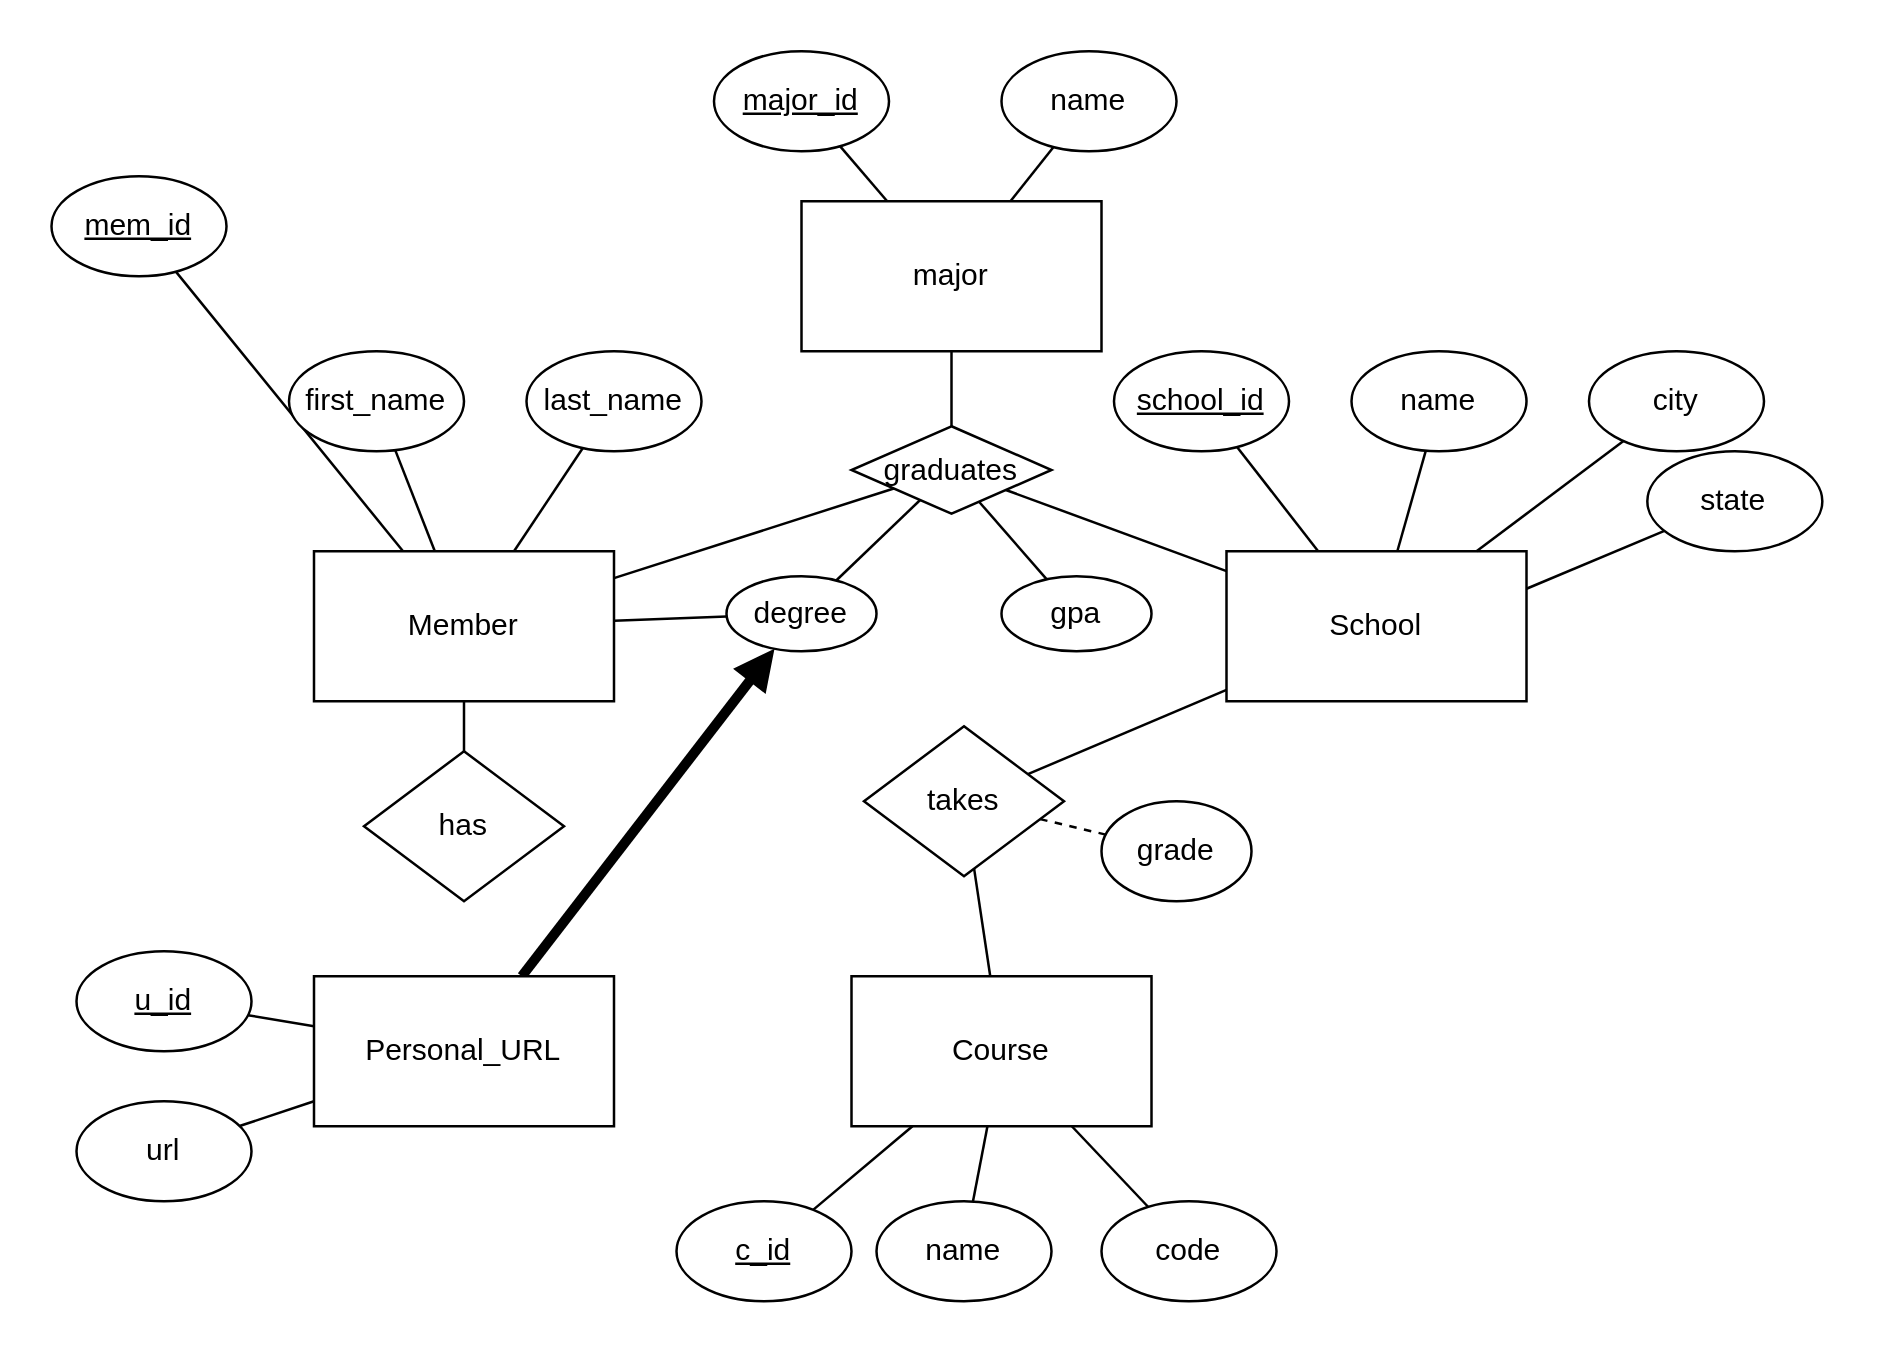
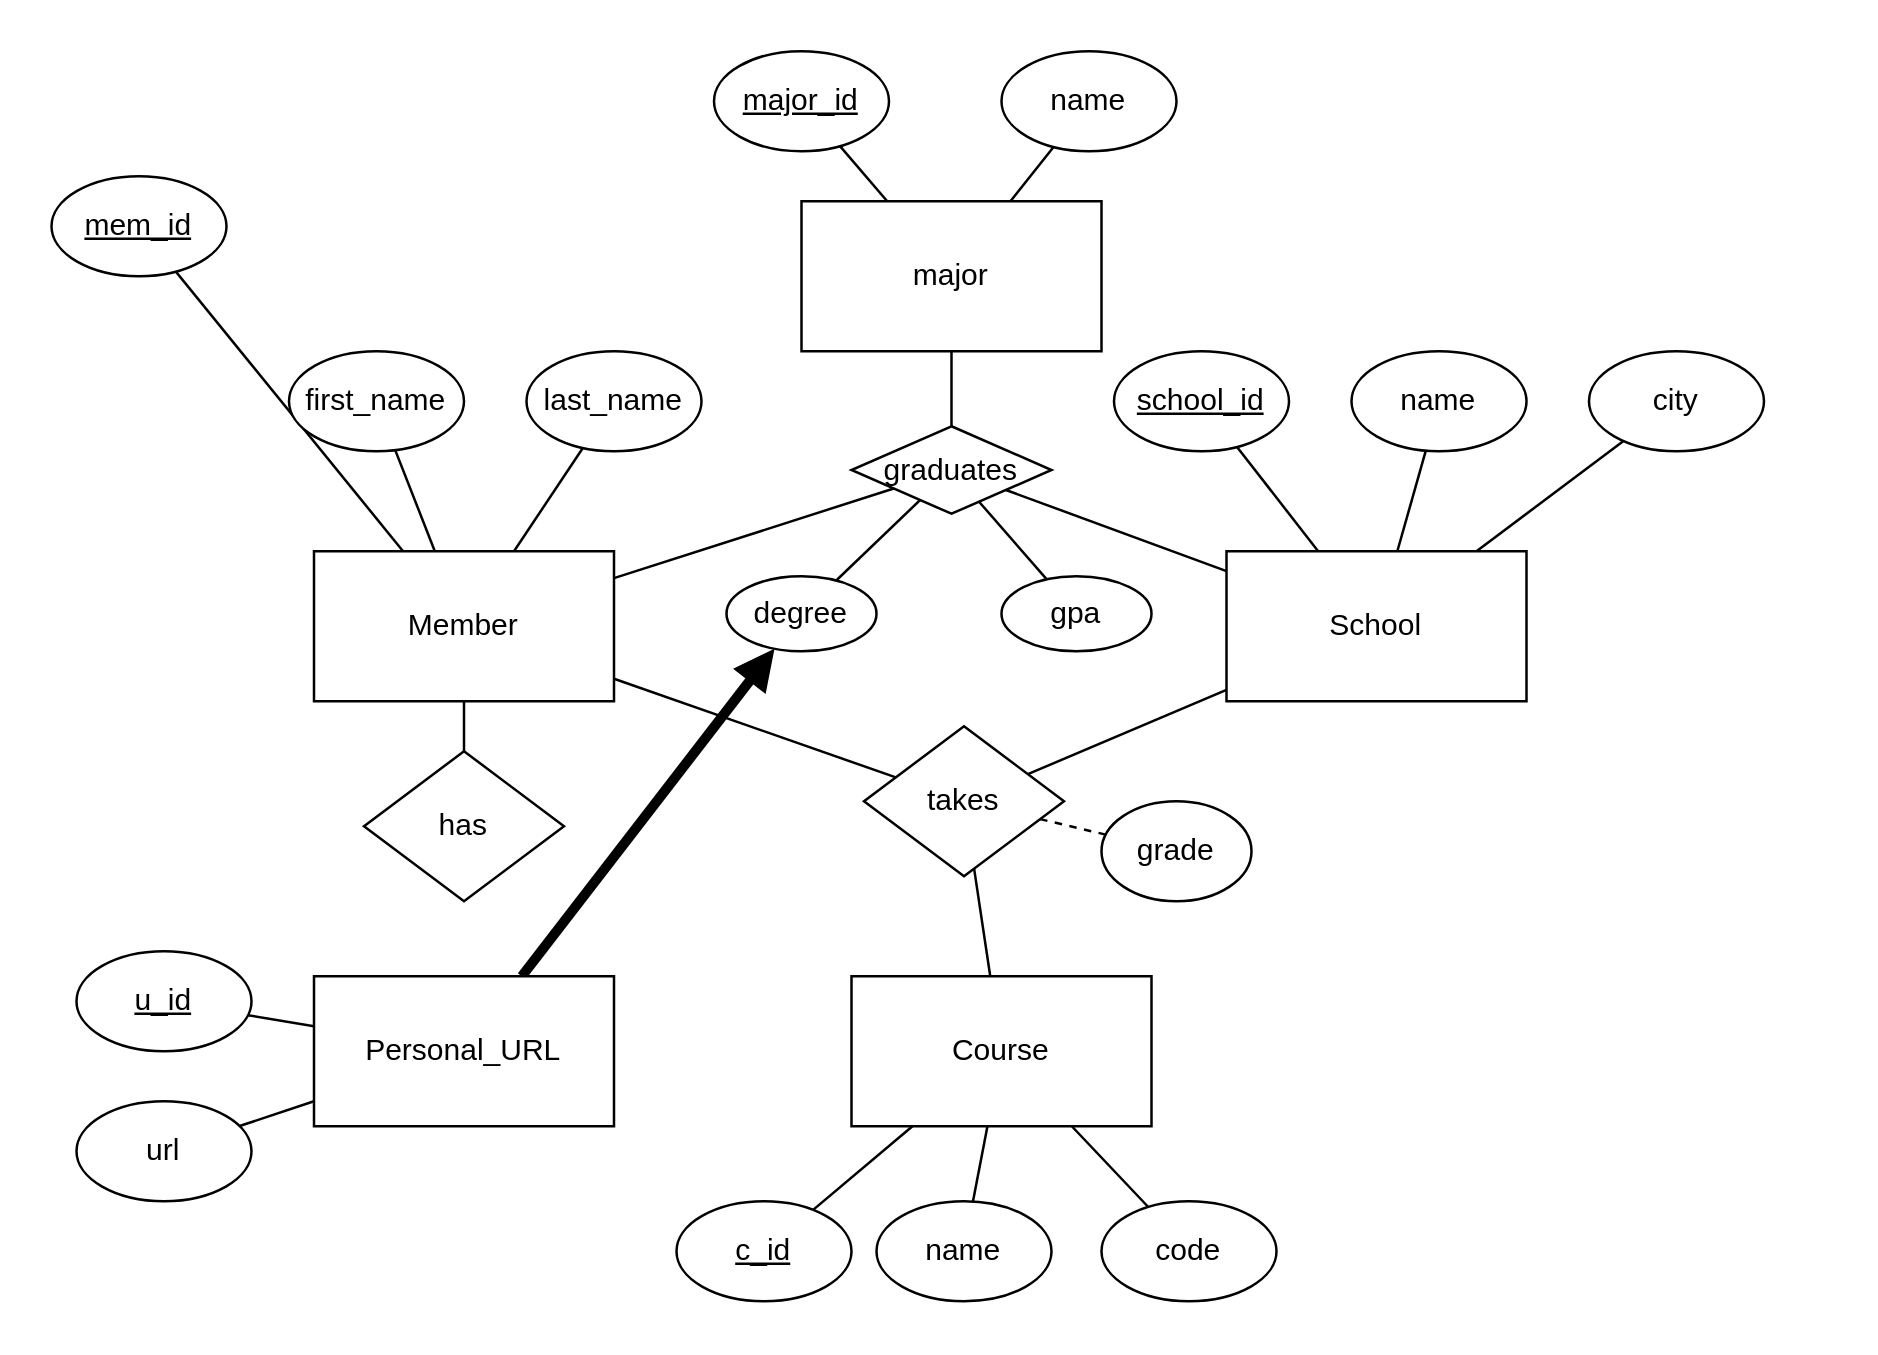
  <mxCell id="0" />
  <mxCell id="1" parent="0" />
  <mxCell id="2" value="" style="edgeStyle=none;html=1;endArrow=none;endFill=0;" edge="1" parent="1" source="6" target="7"><mxGeometry relative="1" as="geometry" /></mxCell>
- <mxCell id="3" style="edgeStyle=none;html=1;endArrow=none;endFill=0;" edge="1" parent="1" source="6" target="36"><mxGeometry relative="1" as="geometry" /></mxCell>
+ <mxCell id="3" style="edgeStyle=none;html=1;endArrow=none;endFill=0;" edge="1" parent="1" source="6" target="31"><mxGeometry relative="1" as="geometry" /></mxCell>
  <mxCell id="4" style="edgeStyle=none;html=1;endArrow=none;endFill=0;" edge="1" parent="1" source="6" target="34"><mxGeometry relative="1" as="geometry" /></mxCell>
  <mxCell id="5" style="edgeStyle=none;html=1;strokeWidth=1;endArrow=none;endFill=0;" edge="1" parent="1" source="6" target="47"><mxGeometry relative="1" as="geometry" /></mxCell>
  <mxCell id="6" value="Member" style="rounded=0;whiteSpace=wrap;html=1;" vertex="1" parent="1"><mxGeometry x="125" y="220" width="120" height="60" as="geometry" /></mxCell>
  <mxCell id="7" value="&lt;u&gt;mem_id&lt;/u&gt;" style="ellipse;whiteSpace=wrap;html=1;rounded=0;" vertex="1" parent="1"><mxGeometry x="20" y="70" width="70" height="40" as="geometry" /></mxCell>
  <mxCell id="8" value="" style="edgeStyle=none;html=1;endArrow=none;endFill=0;" edge="1" parent="1" source="9" target="6"><mxGeometry relative="1" as="geometry" /></mxCell>
  <mxCell id="9" value="first_name" style="ellipse;whiteSpace=wrap;html=1;rounded=0;" vertex="1" parent="1"><mxGeometry x="115" y="140" width="70" height="40" as="geometry" /></mxCell>
  <mxCell id="10" style="edgeStyle=none;html=1;endArrow=none;endFill=0;" edge="1" parent="1" source="11" target="6"><mxGeometry relative="1" as="geometry" /></mxCell>
  <mxCell id="11" value="last_name" style="ellipse;whiteSpace=wrap;html=1;rounded=0;" vertex="1" parent="1"><mxGeometry x="210" y="140" width="70" height="40" as="geometry" /></mxCell>
  <mxCell id="12" value="" style="edgeStyle=none;html=1;endArrow=none;endFill=0;" edge="1" parent="1" source="14" target="15"><mxGeometry relative="1" as="geometry" /></mxCell>
  <mxCell id="13" style="edgeStyle=none;html=1;endArrow=none;endFill=0;" edge="1" parent="1" source="14" target="31"><mxGeometry relative="1" as="geometry" /></mxCell>
  <mxCell id="14" value="School" style="rounded=0;whiteSpace=wrap;html=1;" vertex="1" parent="1"><mxGeometry x="490" y="220" width="120" height="60" as="geometry" /></mxCell>
  <mxCell id="15" value="&lt;u&gt;school_id&lt;/u&gt;" style="ellipse;whiteSpace=wrap;html=1;rounded=0;" vertex="1" parent="1"><mxGeometry x="445" y="140" width="70" height="40" as="geometry" /></mxCell>
  <mxCell id="16" value="" style="edgeStyle=none;html=1;endArrow=none;endFill=0;" edge="1" parent="1" source="17" target="14"><mxGeometry relative="1" as="geometry" /></mxCell>
  <mxCell id="17" value="name" style="ellipse;whiteSpace=wrap;html=1;rounded=0;" vertex="1" parent="1"><mxGeometry x="540" y="140" width="70" height="40" as="geometry" /></mxCell>
  <mxCell id="18" style="edgeStyle=none;html=1;endArrow=none;endFill=0;" edge="1" parent="1" source="19" target="14"><mxGeometry relative="1" as="geometry" /></mxCell>
  <mxCell id="19" value="city" style="ellipse;whiteSpace=wrap;html=1;rounded=0;" vertex="1" parent="1"><mxGeometry x="635" y="140" width="70" height="40" as="geometry" /></mxCell>
- <mxCell id="20" style="edgeStyle=none;html=1;endArrow=none;endFill=0;entryX=1;entryY=0.25;entryDx=0;entryDy=0;" edge="1" parent="1" source="21" target="14"><mxGeometry relative="1" as="geometry"><mxPoint x="609.997" y="260" as="targetPoint" /></mxGeometry></mxCell>
- <mxCell id="21" value="state" style="ellipse;whiteSpace=wrap;html=1;rounded=0;" vertex="1" parent="1"><mxGeometry x="658.33" y="180" width="70" height="40" as="geometry" /></mxCell>
  <mxCell id="22" value="" style="edgeStyle=none;html=1;endArrow=none;endFill=0;" edge="1" parent="1" source="24" target="25"><mxGeometry relative="1" as="geometry" /></mxCell>
  <mxCell id="23" style="edgeStyle=none;html=1;endArrow=none;endFill=0;" edge="1" parent="1" source="24" target="31"><mxGeometry relative="1" as="geometry" /></mxCell>
  <mxCell id="24" value="Course" style="rounded=0;whiteSpace=wrap;html=1;" vertex="1" parent="1"><mxGeometry x="340" y="390" width="120" height="60" as="geometry" /></mxCell>
  <mxCell id="25" value="&lt;u&gt;c_id&lt;/u&gt;" style="ellipse;whiteSpace=wrap;html=1;rounded=0;" vertex="1" parent="1"><mxGeometry x="270" y="480" width="70" height="40" as="geometry" /></mxCell>
  <mxCell id="26" value="" style="edgeStyle=none;html=1;endArrow=none;endFill=0;" edge="1" parent="1" source="27" target="24"><mxGeometry relative="1" as="geometry" /></mxCell>
  <mxCell id="27" value="name" style="ellipse;whiteSpace=wrap;html=1;rounded=0;" vertex="1" parent="1"><mxGeometry x="350" y="480" width="70" height="40" as="geometry" /></mxCell>
  <mxCell id="28" style="edgeStyle=none;html=1;endArrow=none;endFill=0;" edge="1" parent="1" source="29" target="24"><mxGeometry relative="1" as="geometry" /></mxCell>
  <mxCell id="29" value="code" style="ellipse;whiteSpace=wrap;html=1;rounded=0;" vertex="1" parent="1"><mxGeometry x="440" y="480" width="70" height="40" as="geometry" /></mxCell>
  <mxCell id="30" style="edgeStyle=none;html=1;endArrow=none;endFill=0;dashed=1;" edge="1" parent="1" source="31" target="32"><mxGeometry relative="1" as="geometry" /></mxCell>
  <mxCell id="31" value="takes" style="rhombus;whiteSpace=wrap;html=1;" vertex="1" parent="1"><mxGeometry x="345" y="290" width="80" height="60" as="geometry" /></mxCell>
  <mxCell id="32" value="grade" style="ellipse;whiteSpace=wrap;html=1;" vertex="1" parent="1"><mxGeometry x="440" y="320" width="60" height="40" as="geometry" /></mxCell>
  <mxCell id="33" style="edgeStyle=none;html=1;endArrow=none;endFill=0;" edge="1" parent="1" source="34" target="14"><mxGeometry relative="1" as="geometry" /></mxCell>
  <mxCell id="34" value="graduates" style="rhombus;whiteSpace=wrap;html=1;" vertex="1" parent="1"><mxGeometry x="340" y="170" width="80" height="35" as="geometry" /></mxCell>
  <mxCell id="35" style="edgeStyle=none;html=1;endArrow=none;endFill=0;" edge="1" parent="1" source="36" target="34"><mxGeometry relative="1" as="geometry" /></mxCell>
  <mxCell id="36" value="degree" style="ellipse;whiteSpace=wrap;html=1;" vertex="1" parent="1"><mxGeometry x="290" y="230" width="60" height="30" as="geometry" /></mxCell>
  <mxCell id="37" style="edgeStyle=none;html=1;endArrow=none;endFill=0;" edge="1" parent="1" source="40" target="34"><mxGeometry relative="1" as="geometry"><mxPoint x="370.422" y="248.434" as="targetPoint" /><mxPoint x="382.905" y="209.998" as="sourcePoint" /></mxGeometry></mxCell>
  <mxCell id="38" style="edgeStyle=none;html=1;endArrow=none;endFill=0;" edge="1" parent="1" source="39" target="34"><mxGeometry relative="1" as="geometry"><mxPoint x="425.002" y="180.004" as="targetPoint" /></mxGeometry></mxCell>
  <mxCell id="39" value="gpa" style="ellipse;whiteSpace=wrap;html=1;" vertex="1" parent="1"><mxGeometry x="400" y="230" width="60" height="30" as="geometry" /></mxCell>
  <mxCell id="40" value="major" style="rounded=0;whiteSpace=wrap;html=1;" vertex="1" parent="1"><mxGeometry x="320" y="80" width="120" height="60" as="geometry" /></mxCell>
  <mxCell id="41" value="" style="edgeStyle=none;html=1;endArrow=none;endFill=0;" edge="1" parent="1" target="42" source="40"><mxGeometry relative="1" as="geometry"><mxPoint x="366.677" y="100" as="sourcePoint" /></mxGeometry></mxCell>
  <mxCell id="42" value="&lt;u&gt;major_id&lt;/u&gt;" style="ellipse;whiteSpace=wrap;html=1;rounded=0;" vertex="1" parent="1"><mxGeometry x="285" y="20" width="70" height="40" as="geometry" /></mxCell>
  <mxCell id="43" value="" style="edgeStyle=none;html=1;endArrow=none;endFill=0;" edge="1" parent="1" source="44" target="40"><mxGeometry relative="1" as="geometry"><mxPoint x="418.333" y="100" as="targetPoint" /></mxGeometry></mxCell>
  <mxCell id="44" value="name" style="ellipse;whiteSpace=wrap;html=1;rounded=0;" vertex="1" parent="1"><mxGeometry x="400" y="20" width="70" height="40" as="geometry" /></mxCell>
  <mxCell id="45" style="edgeStyle=none;html=1;endArrow=block;endFill=1;strokeWidth=4;" edge="1" parent="1" source="46" target="36"><mxGeometry relative="1" as="geometry" /></mxCell>
  <mxCell id="46" value="Personal_URL" style="rounded=0;whiteSpace=wrap;html=1;" vertex="1" parent="1"><mxGeometry x="125" y="390" width="120" height="60" as="geometry" /></mxCell>
  <mxCell id="47" value="has" style="rhombus;whiteSpace=wrap;html=1;" vertex="1" parent="1"><mxGeometry x="145" y="300" width="80" height="60" as="geometry" /></mxCell>
  <mxCell id="48" value="" style="edgeStyle=none;html=1;endArrow=none;endFill=0;" edge="1" parent="1" target="49" source="46"><mxGeometry relative="1" as="geometry"><mxPoint x="50" y="420" as="sourcePoint" /></mxGeometry></mxCell>
  <mxCell id="49" value="&lt;u&gt;u_id&lt;br&gt;&lt;/u&gt;" style="ellipse;whiteSpace=wrap;html=1;rounded=0;" vertex="1" parent="1"><mxGeometry x="30" y="380" width="70" height="40" as="geometry" /></mxCell>
  <mxCell id="50" value="" style="edgeStyle=none;html=1;endArrow=none;endFill=0;" edge="1" parent="1" source="51" target="46"><mxGeometry relative="1" as="geometry"><mxPoint x="80" y="420" as="targetPoint" /></mxGeometry></mxCell>
  <mxCell id="51" value="url" style="ellipse;whiteSpace=wrap;html=1;rounded=0;" vertex="1" parent="1"><mxGeometry x="30" y="440" width="70" height="40" as="geometry" /></mxCell>
